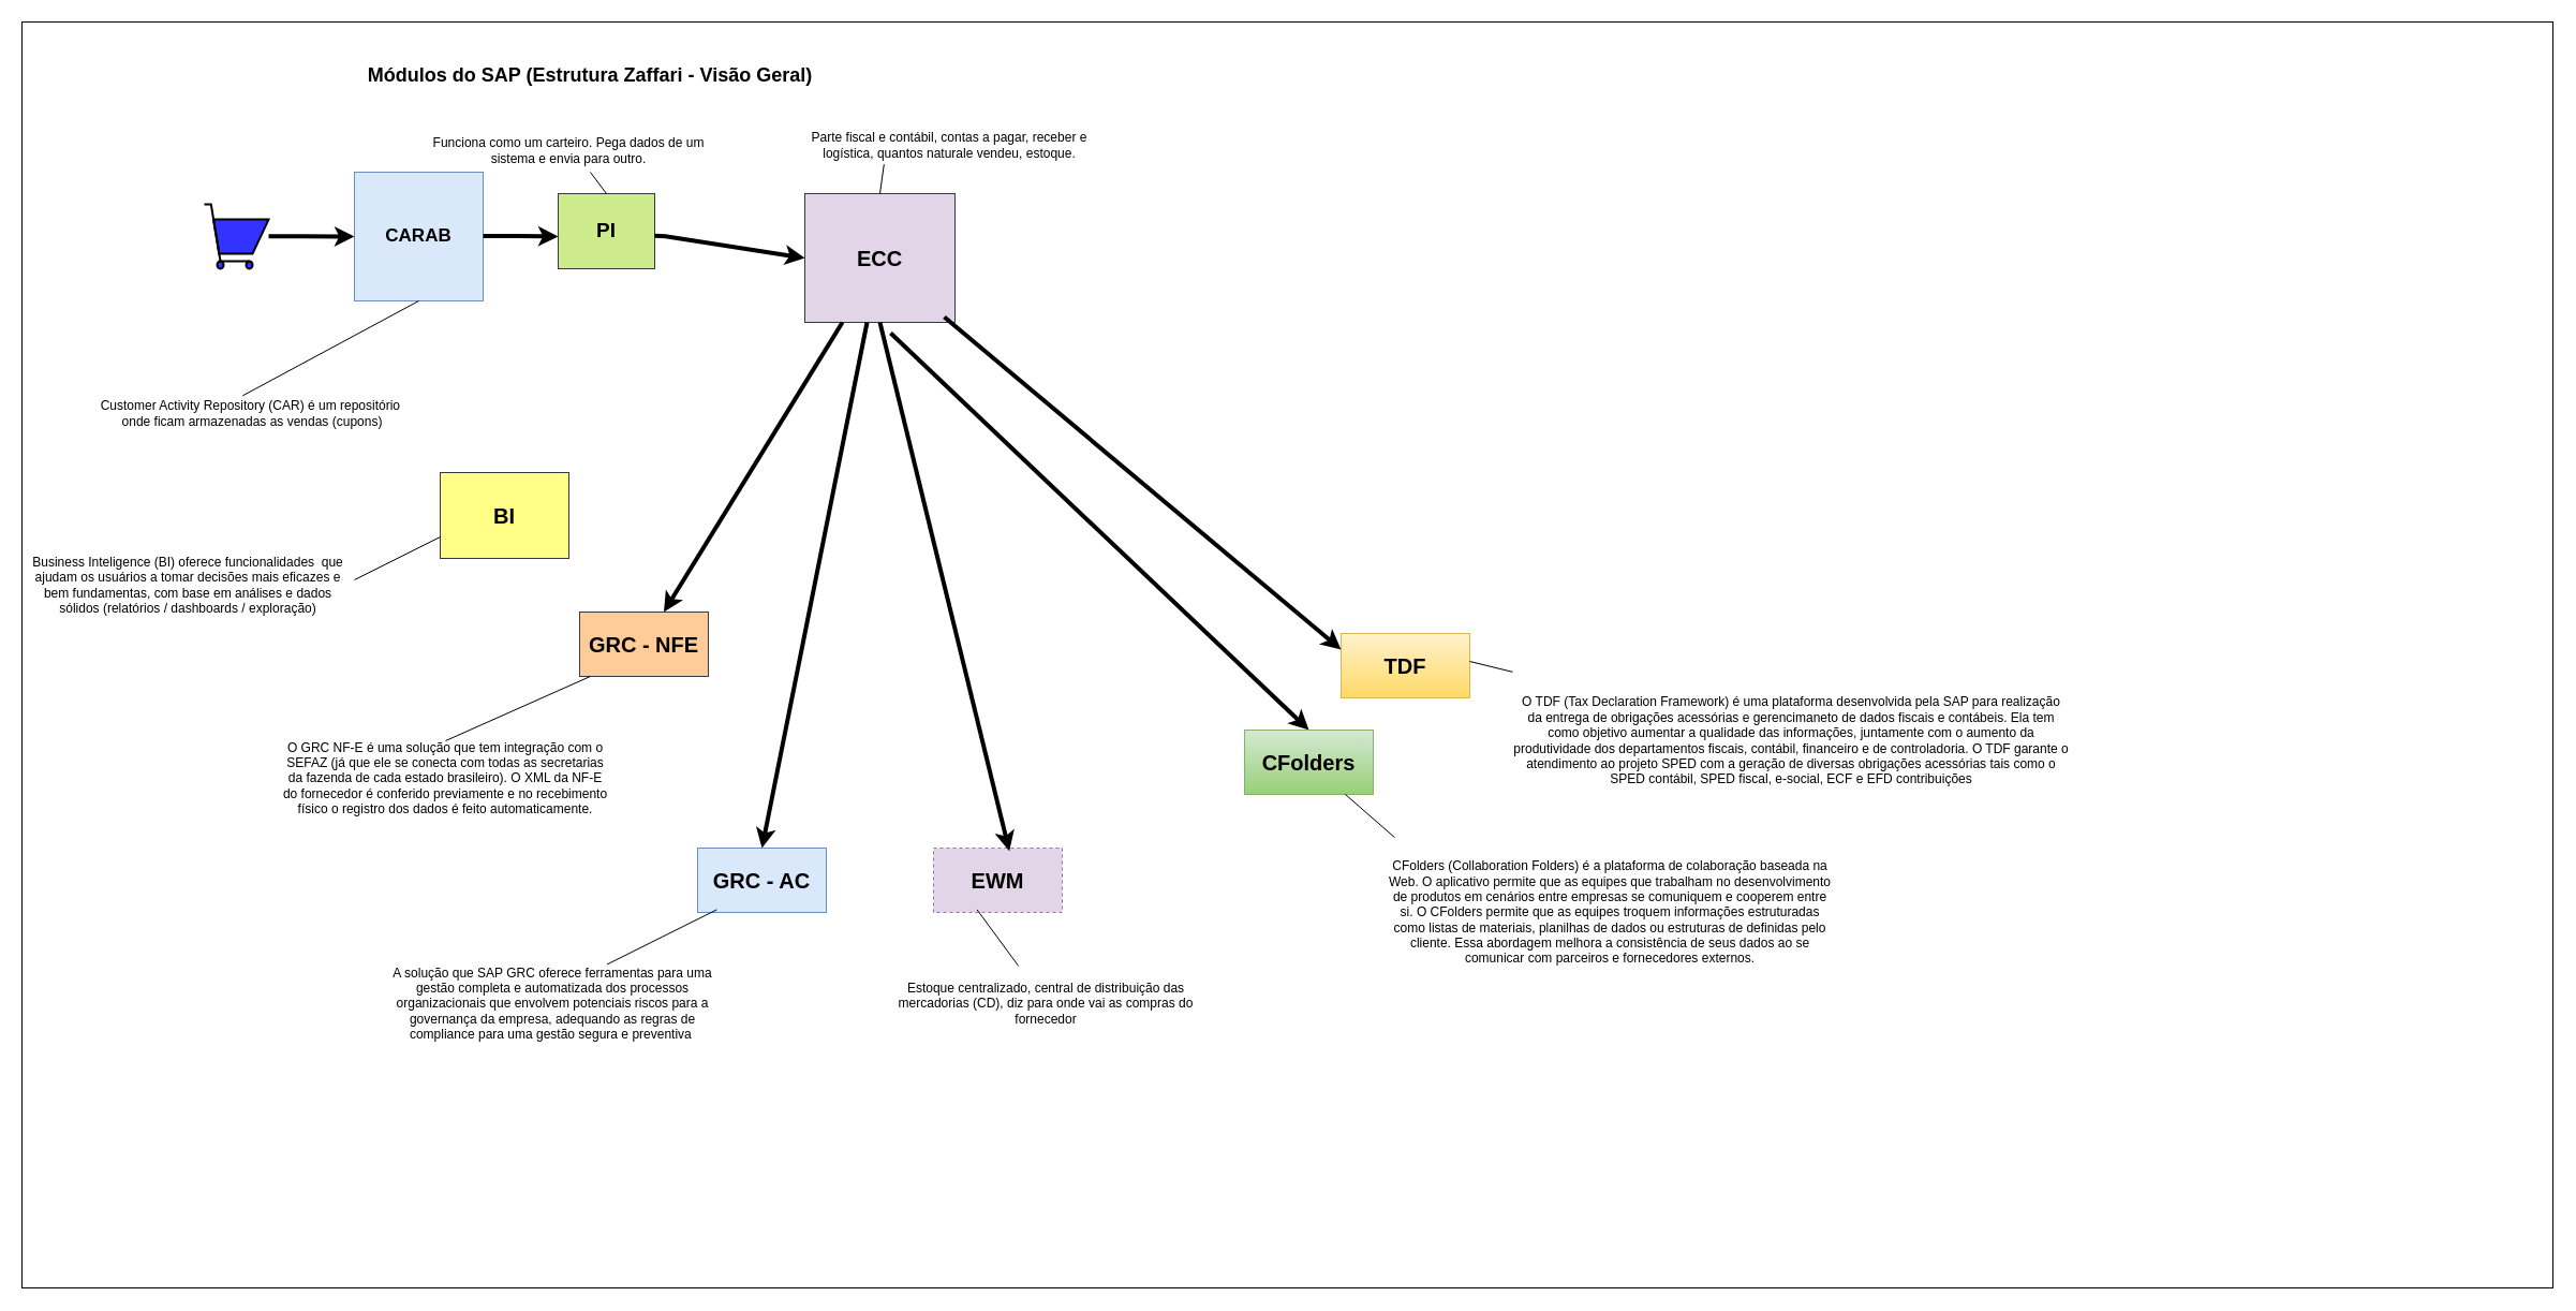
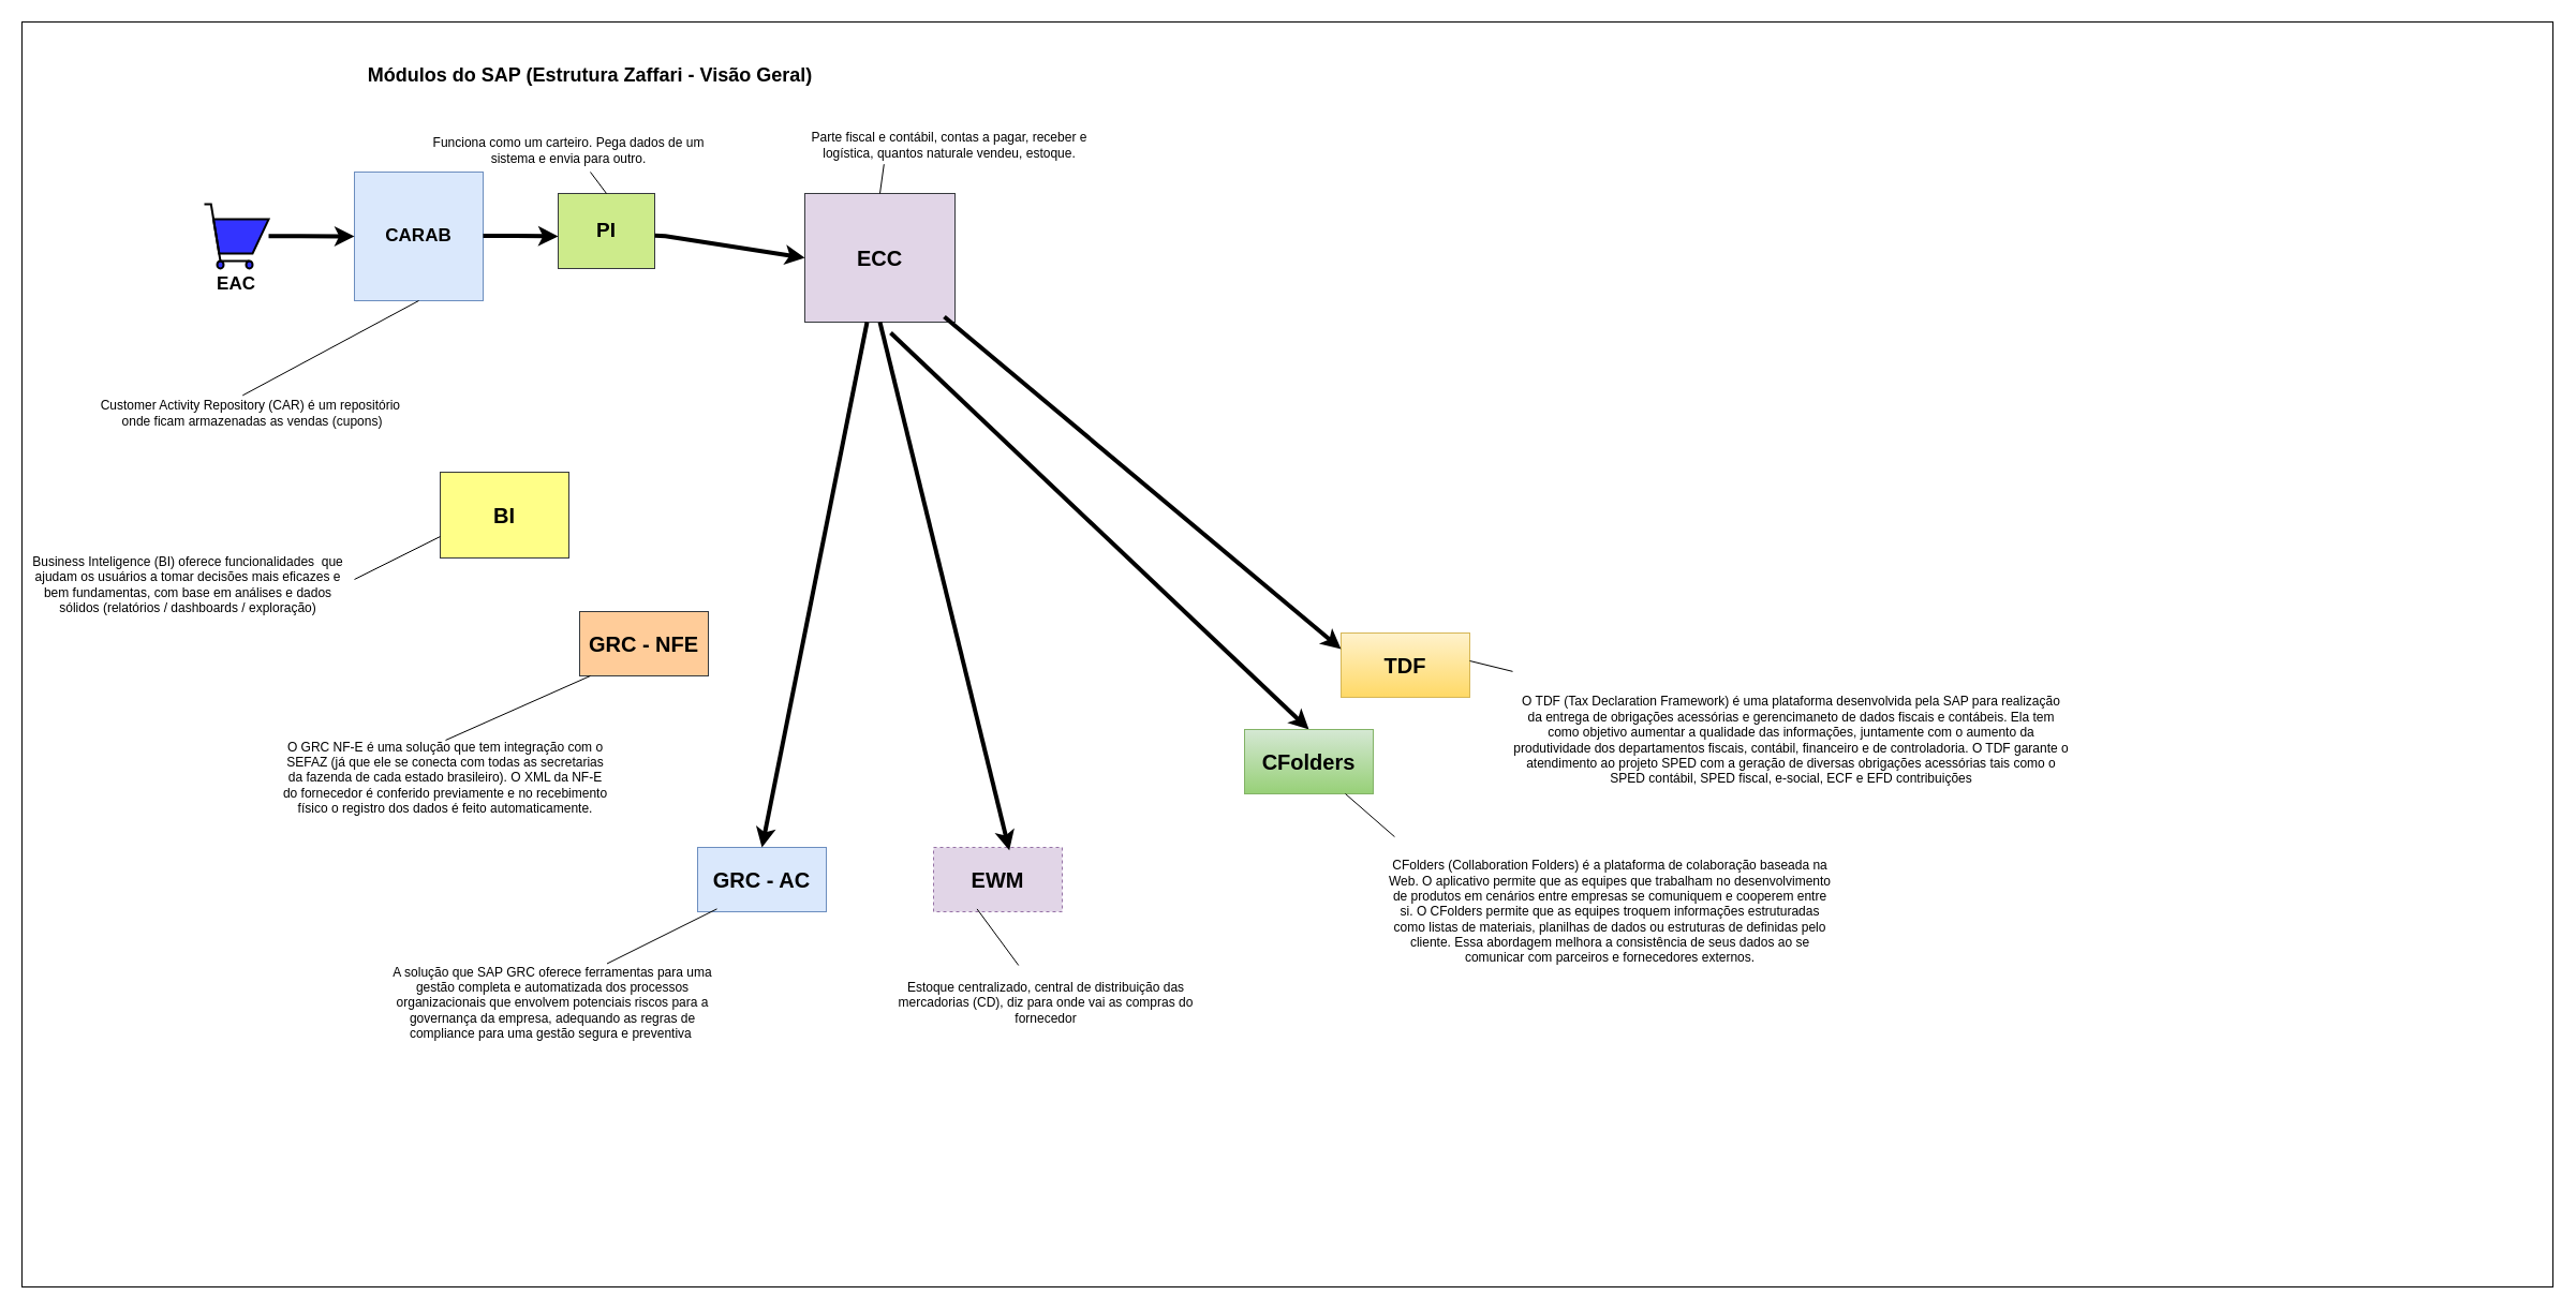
  <mxCell id="0" />
  <mxCell id="1" parent="0" />
  <mxCell id="2" value="" style="rounded=0;whiteSpace=wrap;html=1;" vertex="1" parent="1"><mxGeometry x="20" y="20" width="2360" height="1180" as="geometry" /></mxCell>
  <mxCell id="3" value="Módulos do SAP (Estrutura Zaffari - Visão Geral)" style="text;html=1;align=center;verticalAlign=middle;whiteSpace=wrap;rounded=0;fontStyle=1;fontSize=18;" vertex="1" parent="1"><mxGeometry x="340" y="50" width="420" height="40" as="geometry" /></mxCell>
  <mxCell id="4" value="CARAB" style="rounded=0;whiteSpace=wrap;html=1;fillColor=#dae8fc;strokeColor=#6c8ebf;fontStyle=1;fontSize=17;" vertex="1" parent="1"><mxGeometry x="330" y="160" width="120" height="120" as="geometry" /></mxCell>
  <mxCell id="5" value="&lt;b style=&quot;font-size: 19px;&quot;&gt;PI&lt;/b&gt;" style="rounded=0;whiteSpace=wrap;html=1;fillColor=#cdeb8b;strokeColor=#36393d;fontSize=19;" vertex="1" parent="1"><mxGeometry x="520" y="180" width="90" height="70" as="geometry" /></mxCell>
  <mxCell id="6" value="&lt;span style=&quot;font-size: 20px;&quot;&gt;ECC&lt;/span&gt;" style="rounded=0;whiteSpace=wrap;html=1;fillColor=#e1d5e7;strokeColor=#36393d;fontStyle=1;fontSize=20;" vertex="1" parent="1"><mxGeometry x="750" y="180" width="140" height="120" as="geometry" /></mxCell>
  <mxCell id="7" value="" style="html=1;verticalLabelPosition=bottom;align=center;labelBackgroundColor=#9AC7BF;verticalAlign=top;strokeWidth=2;strokeColor=#000000;shadow=0;dashed=0;shape=mxgraph.ios7.icons.shopping_cart;fillColor=#3333FF;" vertex="1" parent="1"><mxGeometry x="190" y="190" width="60" height="60" as="geometry" /></mxCell>
  <mxCell id="8" value="" style="endArrow=classic;html=1;rounded=0;fontColor=#000000;labelBackgroundColor=#000000;fillColor=#000000;endWidth=13.111;strokeWidth=4;entryX=0;entryY=0.5;entryDx=0;entryDy=0;" edge="1" parent="1" target="4"><mxGeometry width="50" height="50" relative="1" as="geometry"><mxPoint x="250" y="219.81" as="sourcePoint" /><mxPoint x="320" y="219.81" as="targetPoint" /><Array as="points"><mxPoint x="280" y="219.81" /></Array></mxGeometry></mxCell>
+ <mxCell id="9" value="EAC" style="text;html=1;align=center;verticalAlign=middle;whiteSpace=wrap;rounded=0;fontStyle=1;fontSize=17;" vertex="1" parent="1"><mxGeometry x="190" y="250" width="60" height="30" as="geometry" /></mxCell>
  <mxCell id="10" value="" style="endArrow=classic;html=1;rounded=0;fontColor=#000000;labelBackgroundColor=#000000;fillColor=#000000;endWidth=13.111;strokeWidth=4;" edge="1" parent="1"><mxGeometry width="50" height="50" relative="1" as="geometry"><mxPoint x="450" y="219.52" as="sourcePoint" /><mxPoint x="520" y="220" as="targetPoint" /><Array as="points"><mxPoint x="480" y="219.52" /></Array></mxGeometry></mxCell>
  <mxCell id="11" value="" style="endArrow=classic;html=1;rounded=0;fontColor=#000000;labelBackgroundColor=#000000;fillColor=#000000;endWidth=13.111;strokeWidth=4;entryX=0;entryY=0.5;entryDx=0;entryDy=0;exitX=1.001;exitY=0.561;exitDx=0;exitDy=0;exitPerimeter=0;" edge="1" parent="1" source="5" target="6"><mxGeometry width="50" height="50" relative="1" as="geometry"><mxPoint x="620" y="230" as="sourcePoint" /><mxPoint x="630" y="219.67" as="targetPoint" /><Array as="points"><mxPoint x="620" y="219.67" /></Array></mxGeometry></mxCell>
  <mxCell id="12" value="" style="endArrow=none;html=1;rounded=0;exitX=0.5;exitY=0;exitDx=0;exitDy=0;" edge="1" parent="1" source="5"><mxGeometry width="50" height="50" relative="1" as="geometry"><mxPoint x="510" y="240" as="sourcePoint" /><mxPoint x="550" y="160" as="targetPoint" /></mxGeometry></mxCell>
  <mxCell id="13" value="Funciona como um carteiro. Pega dados de um sistema e envia para outro." style="text;html=1;align=center;verticalAlign=middle;whiteSpace=wrap;rounded=0;" vertex="1" parent="1"><mxGeometry x="400" y="120" width="260" height="40" as="geometry" /></mxCell>
  <mxCell id="14" value="Customer Activity Repository (CAR) é um repositório&amp;nbsp; onde ficam armazenadas as vendas (cupons)" style="text;html=1;align=center;verticalAlign=middle;whiteSpace=wrap;rounded=0;" vertex="1" parent="1"><mxGeometry x="90" y="370" width="290" height="30" as="geometry" /></mxCell>
  <mxCell id="15" value="" style="endArrow=none;html=1;rounded=0;entryX=0.5;entryY=1;entryDx=0;entryDy=0;exitX=0.468;exitY=-0.054;exitDx=0;exitDy=0;exitPerimeter=0;" edge="1" parent="1" source="14" target="4"><mxGeometry width="50" height="50" relative="1" as="geometry"><mxPoint x="240" y="360" as="sourcePoint" /><mxPoint x="232.5" y="300" as="targetPoint" /></mxGeometry></mxCell>
  <mxCell id="16" value="Parte fiscal e contábil, contas a pagar, receber e logística, quantos naturale vendeu, estoque." style="text;html=1;align=center;verticalAlign=middle;whiteSpace=wrap;rounded=0;" vertex="1" parent="1"><mxGeometry x="740" y="120" width="290" height="30" as="geometry" /></mxCell>
  <mxCell id="17" value="" style="endArrow=none;html=1;rounded=0;exitX=0.289;exitY=1.09;exitDx=0;exitDy=0;exitPerimeter=0;entryX=0.5;entryY=0;entryDx=0;entryDy=0;" edge="1" parent="1" source="16" target="6"><mxGeometry width="50" height="50" relative="1" as="geometry"><mxPoint x="780" y="180" as="sourcePoint" /><mxPoint x="690" y="200" as="targetPoint" /></mxGeometry></mxCell>
  <mxCell id="18" value="BI" style="rounded=0;whiteSpace=wrap;html=1;fillColor=#ffff88;strokeColor=#36393d;fontStyle=1;fontSize=20;" vertex="1" parent="1"><mxGeometry x="410" y="440" width="120" height="80" as="geometry" /></mxCell>
  <mxCell id="19" value="" style="endArrow=none;html=1;rounded=0;entryX=0;entryY=0.75;entryDx=0;entryDy=0;" edge="1" parent="1" target="18"><mxGeometry width="50" height="50" relative="1" as="geometry"><mxPoint x="330" y="540" as="sourcePoint" /><mxPoint x="410" y="480" as="targetPoint" /></mxGeometry></mxCell>
  <mxCell id="20" value="Business Inteligence (BI) oferece funcionalidades&amp;nbsp; que ajudam os usuários a tomar decisões mais eficazes e bem fundamentas, com base em análises e dados sólidos (relatórios / dashboards / exploração)" style="text;html=1;align=center;verticalAlign=middle;whiteSpace=wrap;rounded=0;" vertex="1" parent="1"><mxGeometry x="20" y="510" width="310" height="70" as="geometry" /></mxCell>
  <mxCell id="21" value="GRC - NFE" style="rounded=0;whiteSpace=wrap;html=1;fillColor=#ffcc99;strokeColor=#36393d;fontStyle=1;fontSize=20;" vertex="1" parent="1"><mxGeometry x="540" y="570" width="120" height="60" as="geometry" /></mxCell>
  <mxCell id="22" value="O GRC NF-E é uma solução que tem integração com o SEFAZ (já que ele se conecta com todas as secretarias da fazenda de cada estado brasileiro). O XML da NF-E do fornecedor é conferido previamente e no recebimento físico o registro dos dados é feito automaticamente." style="text;html=1;align=center;verticalAlign=middle;whiteSpace=wrap;rounded=0;" vertex="1" parent="1"><mxGeometry x="260" y="690" width="310" height="70" as="geometry" /></mxCell>
  <mxCell id="23" value="" style="endArrow=none;html=1;rounded=0;entryX=0.083;entryY=1;entryDx=0;entryDy=0;exitX=0.5;exitY=0;exitDx=0;exitDy=0;entryPerimeter=0;" edge="1" parent="1" source="22" target="21"><mxGeometry width="50" height="50" relative="1" as="geometry"><mxPoint x="530" y="630" as="sourcePoint" /><mxPoint x="610" y="590" as="targetPoint" /></mxGeometry></mxCell>
  <mxCell id="24" value="GRC - AC" style="rounded=0;whiteSpace=wrap;html=1;fillColor=#dae8fc;strokeColor=#6c8ebf;fontStyle=1;fontSize=20;" vertex="1" parent="1"><mxGeometry x="650" y="790" width="120" height="60" as="geometry" /></mxCell>
  <mxCell id="25" value="A solução que SAP GRC oferece ferramentas para uma gestão completa e automatizada dos processos organizacionais que envolvem potenciais riscos para a governança da empresa, adequando as regras de compliance para uma gestão segura e preventiva&amp;nbsp;" style="text;html=1;align=center;verticalAlign=middle;whiteSpace=wrap;rounded=0;" vertex="1" parent="1"><mxGeometry x="360" y="900" width="310" height="70" as="geometry" /></mxCell>
  <mxCell id="26" value="" style="endArrow=none;html=1;rounded=0;entryX=0.15;entryY=0.956;entryDx=0;entryDy=0;entryPerimeter=0;exitX=0.663;exitY=-0.022;exitDx=0;exitDy=0;exitPerimeter=0;" edge="1" parent="1" source="25" target="24"><mxGeometry width="50" height="50" relative="1" as="geometry"><mxPoint x="580" y="870" as="sourcePoint" /><mxPoint x="760" y="790" as="targetPoint" /></mxGeometry></mxCell>
- <mxCell id="27" value="" style="endArrow=classic;html=1;rounded=0;fontColor=#000000;labelBackgroundColor=#000000;fillColor=#000000;endWidth=13.111;strokeWidth=4;exitX=0.25;exitY=1;exitDx=0;exitDy=0;" edge="1" parent="1" source="6" target="21"><mxGeometry width="50" height="50" relative="1" as="geometry"><mxPoint x="460" y="229.52" as="sourcePoint" /><mxPoint x="530" y="230" as="targetPoint" /><Array as="points" /></mxGeometry></mxCell>
  <mxCell id="28" value="" style="endArrow=classic;html=1;rounded=0;fontColor=#000000;labelBackgroundColor=#000000;fillColor=#000000;endWidth=13.111;strokeWidth=4;entryX=0.5;entryY=0;entryDx=0;entryDy=0;" edge="1" parent="1" source="6" target="24"><mxGeometry width="50" height="50" relative="1" as="geometry"><mxPoint x="795" y="310" as="sourcePoint" /><mxPoint x="628" y="580" as="targetPoint" /><Array as="points" /></mxGeometry></mxCell>
  <mxCell id="29" value="EWM" style="rounded=0;whiteSpace=wrap;html=1;fillColor=#e1d5e7;strokeColor=#9673a6;fontStyle=1;fontSize=20;dashed=1;" vertex="1" parent="1"><mxGeometry x="870" y="790" width="120" height="60" as="geometry" /></mxCell>
  <mxCell id="30" style="edgeStyle=orthogonalEdgeStyle;rounded=0;orthogonalLoop=1;jettySize=auto;html=1;exitX=0.5;exitY=1;exitDx=0;exitDy=0;" edge="1" parent="1" source="24" target="24"><mxGeometry relative="1" as="geometry" /></mxCell>
  <mxCell id="31" value="" style="endArrow=classic;html=1;rounded=0;fontColor=#000000;labelBackgroundColor=#000000;fillColor=#000000;endWidth=13.111;strokeWidth=4;entryX=0.589;entryY=0.046;entryDx=0;entryDy=0;entryPerimeter=0;exitX=0.5;exitY=1;exitDx=0;exitDy=0;" edge="1" parent="1" source="6" target="29"><mxGeometry width="50" height="50" relative="1" as="geometry"><mxPoint x="818" y="310" as="sourcePoint" /><mxPoint x="720" y="800" as="targetPoint" /><Array as="points" /></mxGeometry></mxCell>
  <mxCell id="32" value="Estoque centralizado, central de distribuição das mercadorias (CD), diz para onde vai as compras do fornecedor" style="text;html=1;align=center;verticalAlign=middle;whiteSpace=wrap;rounded=0;" vertex="1" parent="1"><mxGeometry x="820" y="900" width="310" height="70" as="geometry" /></mxCell>
  <mxCell id="33" value="" style="endArrow=none;html=1;rounded=0;entryX=0.338;entryY=0.957;entryDx=0;entryDy=0;entryPerimeter=0;" edge="1" parent="1" source="32" target="29"><mxGeometry width="50" height="50" relative="1" as="geometry"><mxPoint x="576" y="908" as="sourcePoint" /><mxPoint x="678" y="857" as="targetPoint" /></mxGeometry></mxCell>
  <mxCell id="34" value="" style="endArrow=classic;html=1;rounded=0;fontColor=#000000;labelBackgroundColor=#000000;fillColor=#000000;endWidth=13.111;strokeWidth=4;exitX=0.5;exitY=1;exitDx=0;exitDy=0;entryX=0.5;entryY=0;entryDx=0;entryDy=0;" edge="1" parent="1" target="35"><mxGeometry width="50" height="50" relative="1" as="geometry"><mxPoint x="830" y="310" as="sourcePoint" /><mxPoint x="1250" y="810" as="targetPoint" /><Array as="points" /></mxGeometry></mxCell>
  <mxCell id="35" value="CFolders" style="rounded=0;whiteSpace=wrap;html=1;fillColor=#d5e8d4;strokeColor=#82b366;fontStyle=1;fontSize=20;gradientColor=#97d077;" vertex="1" parent="1"><mxGeometry x="1160" y="680" width="120" height="60" as="geometry" /></mxCell>
  <mxCell id="36" value="CFolders (Collaboration Folders) é a plataforma de colaboração baseada na Web. O aplicativo permite que as equipes que trabalham no desenvolvimento de produtos em cenários entre empresas se comuniquem e cooperem entre si. O CFolders permite que as equipes troquem informações estruturadas como listas de materiais, planilhas de dados ou estruturas de definidas pelo cliente. Essa abordagem melhora a consistência de seus dados ao se comunicar com parceiros e fornecedores externos." style="text;html=1;align=center;verticalAlign=middle;whiteSpace=wrap;rounded=0;" vertex="1" parent="1"><mxGeometry x="1292" y="770" width="418" height="160" as="geometry" /></mxCell>
  <mxCell id="37" value="" style="endArrow=none;html=1;rounded=0;entryX=0.338;entryY=0.957;entryDx=0;entryDy=0;entryPerimeter=0;exitX=0.019;exitY=0.063;exitDx=0;exitDy=0;exitPerimeter=0;" edge="1" parent="1" source="36"><mxGeometry width="50" height="50" relative="1" as="geometry"><mxPoint x="1292" y="793" as="sourcePoint" /><mxPoint x="1254" y="740" as="targetPoint" /></mxGeometry></mxCell>
  <mxCell id="38" value="TDF" style="rounded=0;whiteSpace=wrap;html=1;fillColor=#fff2cc;strokeColor=#d6b656;fontStyle=1;fontSize=20;gradientColor=#ffd966;" vertex="1" parent="1"><mxGeometry x="1250" y="590" width="120" height="60" as="geometry" /></mxCell>
  <mxCell id="39" value="" style="endArrow=classic;html=1;rounded=0;fontColor=#000000;labelBackgroundColor=#000000;fillColor=#000000;endWidth=13.111;strokeWidth=4;entryX=0;entryY=0.25;entryDx=0;entryDy=0;" edge="1" parent="1" target="38"><mxGeometry width="50" height="50" relative="1" as="geometry"><mxPoint x="880" y="295" as="sourcePoint" /><mxPoint x="1270" y="665" as="targetPoint" /><Array as="points" /></mxGeometry></mxCell>
  <mxCell id="40" value="O TDF (Tax Declaration Framework) é uma plataforma desenvolvida pela SAP para realização da entrega de obrigações acessórias e gerencimaneto de dados fiscais e contábeis. Ela tem como objetivo aumentar a qualidade das informações, juntamente com o aumento da produtividade dos departamentos fiscais, contábil, financeiro e de controladoria. O TDF garante o atendimento ao projeto SPED com a geração de diversas obrigações acessórias tais como o SPED contábil, SPED fiscal, e-social, ECF e EFD contribuições" style="text;html=1;align=center;verticalAlign=middle;whiteSpace=wrap;rounded=0;" vertex="1" parent="1"><mxGeometry x="1410" y="610" width="520" height="160" as="geometry" /></mxCell>
  <mxCell id="41" value="" style="endArrow=none;html=1;rounded=0;entryX=0.338;entryY=0.957;entryDx=0;entryDy=0;entryPerimeter=0;" edge="1" parent="1" source="40"><mxGeometry width="50" height="50" relative="1" as="geometry"><mxPoint x="1416" y="656" as="sourcePoint" /><mxPoint x="1370" y="616" as="targetPoint" /></mxGeometry></mxCell>
